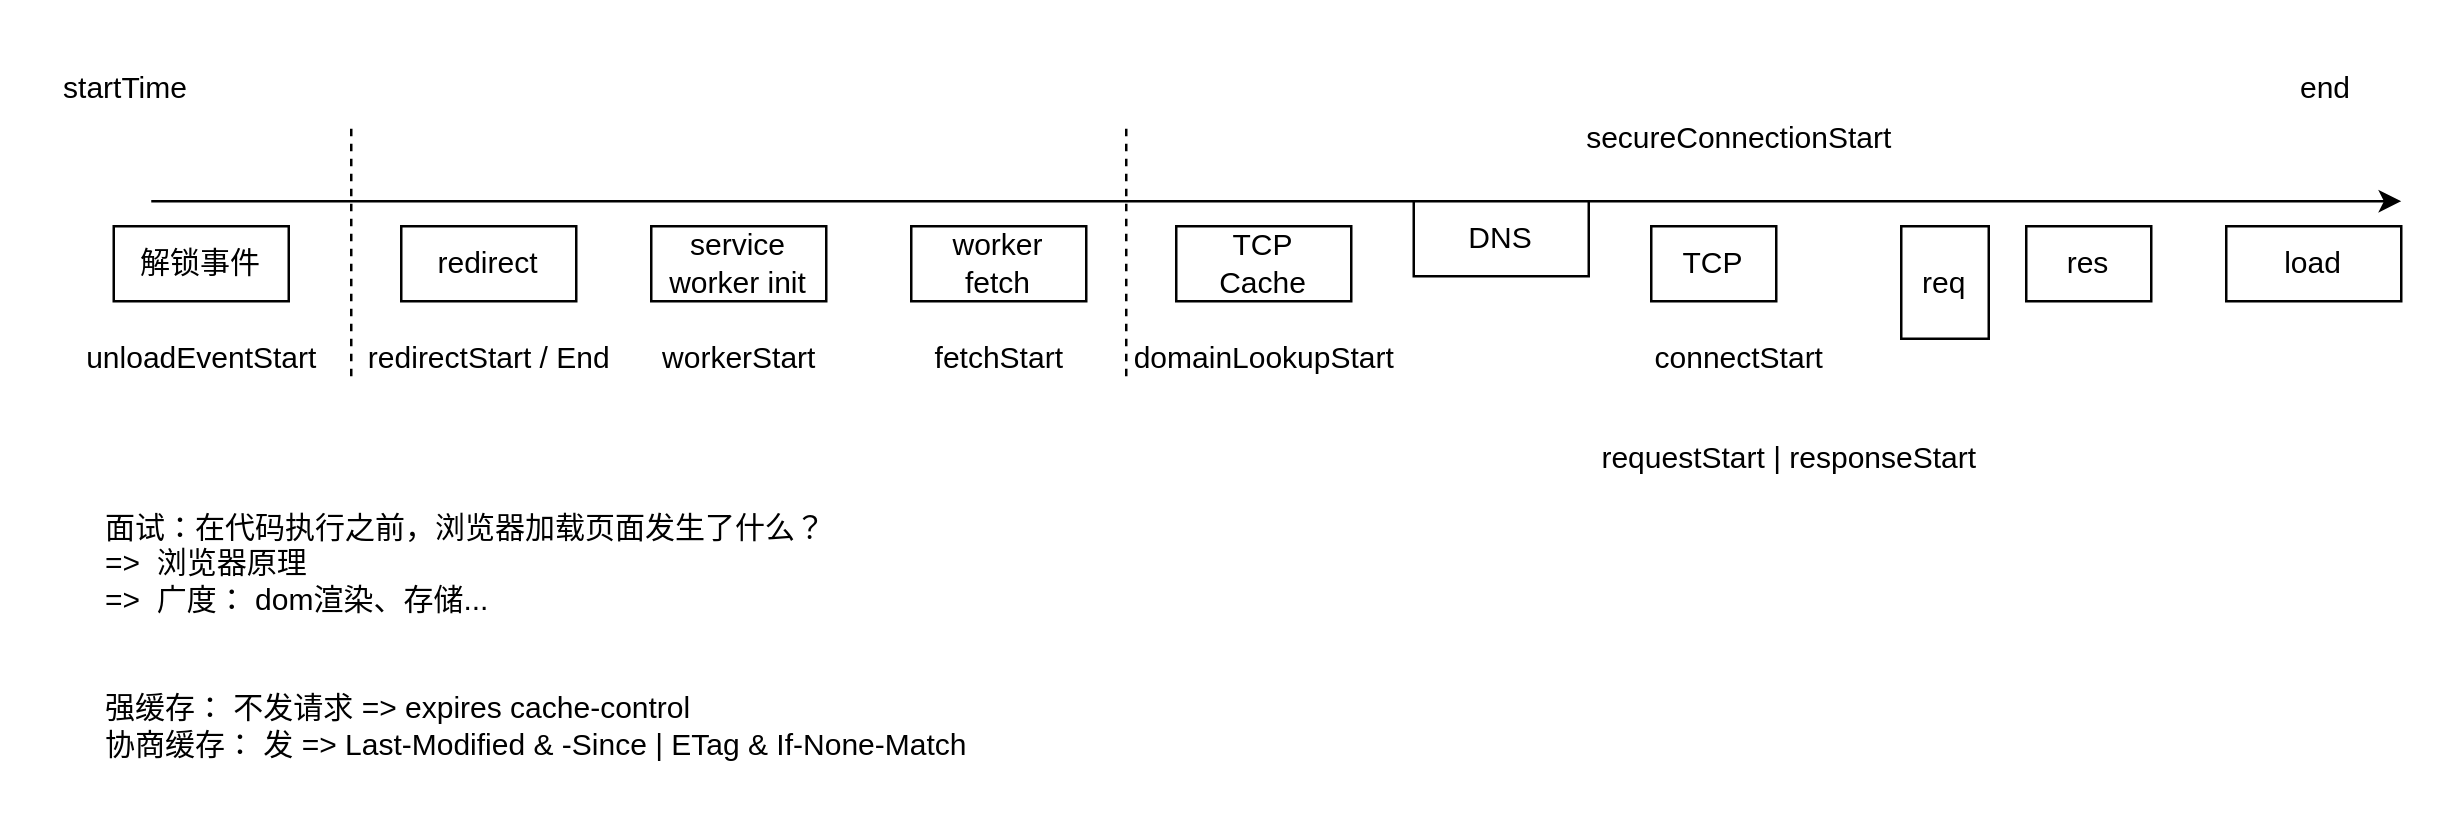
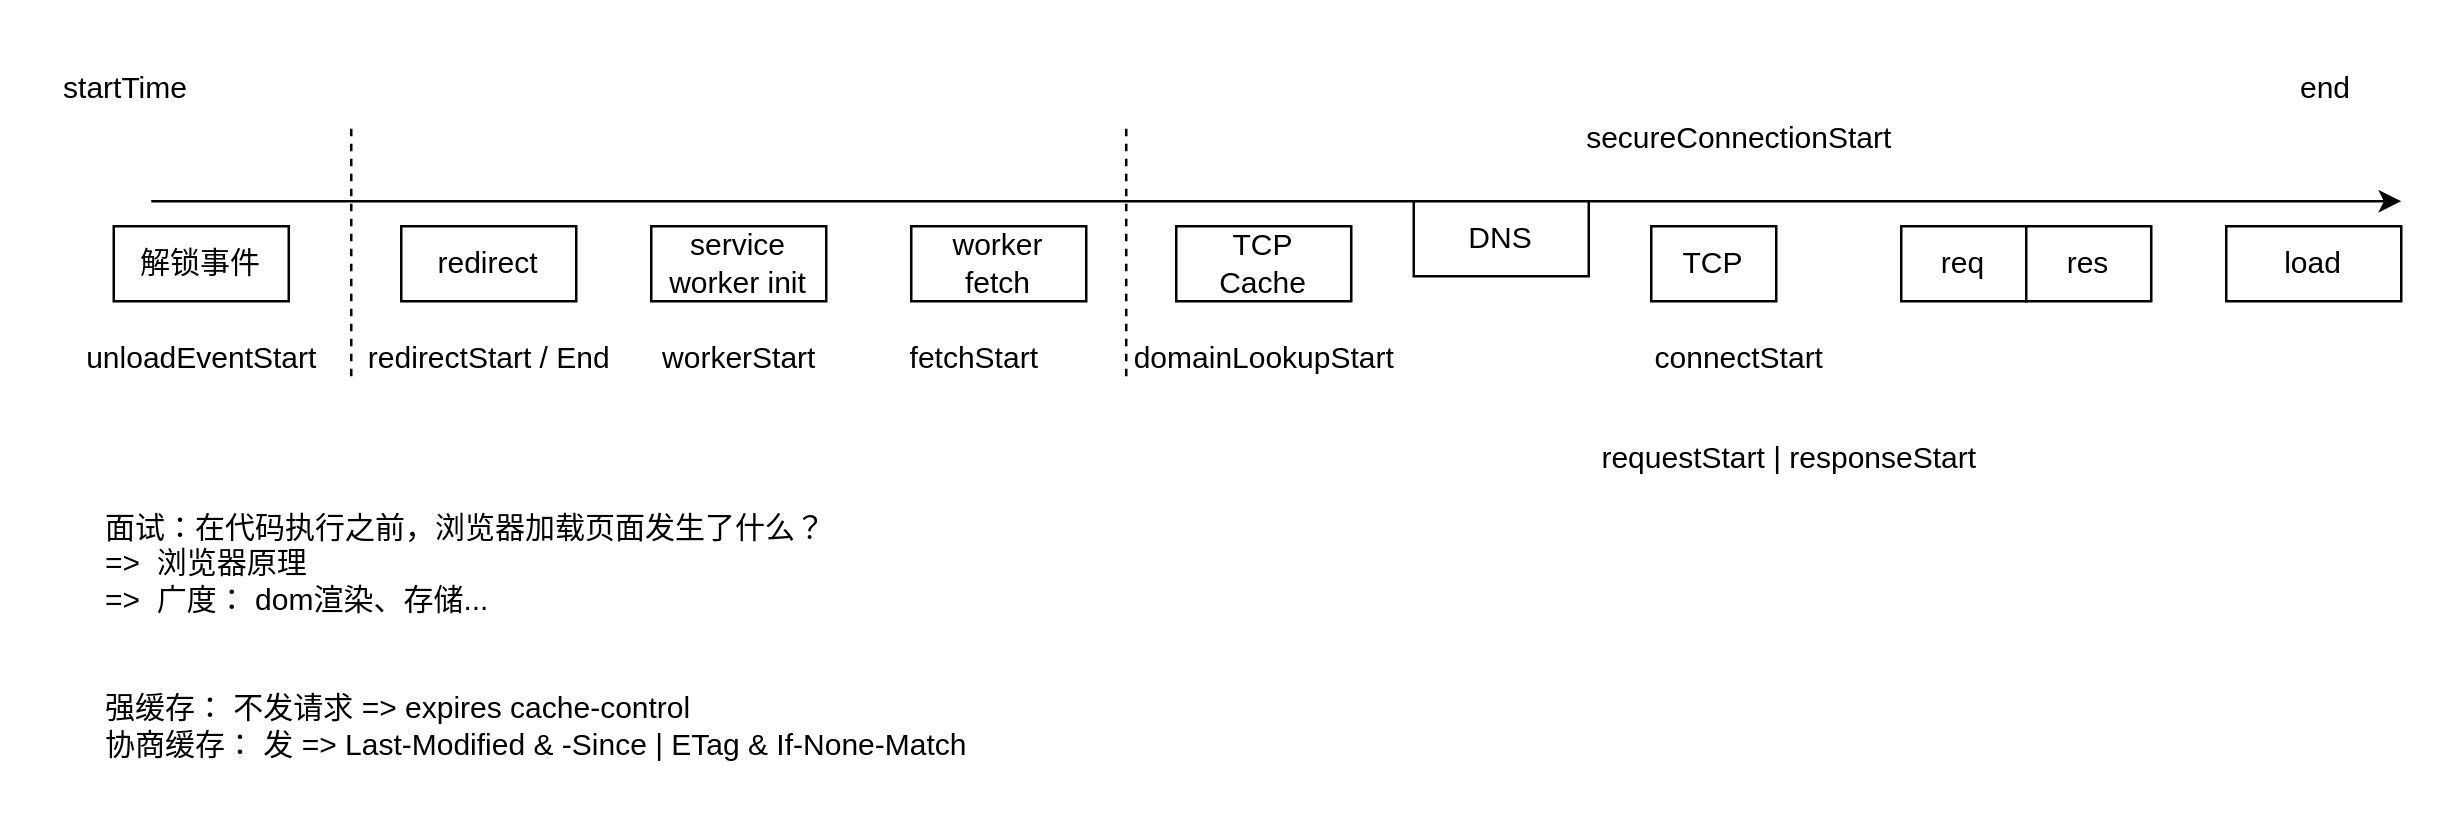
  <mxCell id="0" />
  <mxCell id="1" parent="0" />
  <mxCell id="2" value="" style="endArrow=classic;html=1;rounded=0;" edge="1" parent="1"><mxGeometry width="50" height="50" relative="1" as="geometry"><mxPoint x="60" y="80" as="sourcePoint" /><mxPoint x="960" y="80" as="targetPoint" /></mxGeometry></mxCell>
  <mxCell id="3" value="startTime" style="text;html=1;strokeColor=none;fillColor=none;align=center;verticalAlign=middle;whiteSpace=wrap;rounded=0;" vertex="1" parent="1"><mxGeometry y="20" width="60" height="30" as="geometry" x="20" /></mxCell>
  <mxCell id="4" value="end" style="text;html=1;strokeColor=none;fillColor=none;align=center;verticalAlign=middle;whiteSpace=wrap;rounded=0;" vertex="1" parent="1"><mxGeometry x="900" y="20" width="60" height="30" as="geometry" /></mxCell>
  <mxCell id="5" value="解锁事件" style="rounded=0;whiteSpace=wrap;html=1;" vertex="1" parent="1"><mxGeometry x="45" y="90" width="70" height="30" as="geometry" /></mxCell>
  <mxCell id="6" value="unloadEventStart" style="text;html=1;align=center;verticalAlign=middle;resizable=0;points=[];autosize=1;strokeColor=none;fillColor=none;" vertex="1" parent="1"><mxGeometry y="128" width="120" height="30" as="geometry" x="20" /></mxCell>
  <mxCell id="7" value="" style="endArrow=none;dashed=1;html=1;rounded=0;" edge="1" parent="1"><mxGeometry width="50" height="50" relative="1" as="geometry"><mxPoint x="140" y="150" as="sourcePoint" /><mxPoint x="140" y="50" as="targetPoint" /></mxGeometry></mxCell>
  <mxCell id="8" value="redirect" style="rounded=0;whiteSpace=wrap;html=1;" vertex="1" parent="1"><mxGeometry x="160" y="90" width="70" height="30" as="geometry" /></mxCell>
  <mxCell id="9" value="redirectStart / End" style="text;html=1;align=center;verticalAlign=middle;resizable=0;points=[];autosize=1;strokeColor=none;fillColor=none;" vertex="1" parent="1"><mxGeometry x="135" y="128" width="120" height="30" as="geometry" /></mxCell>
  <mxCell id="10" value="service&lt;br&gt;worker init" style="rounded=0;whiteSpace=wrap;html=1;" vertex="1" parent="1"><mxGeometry x="260" y="90" width="70" height="30" as="geometry" /></mxCell>
  <mxCell id="11" value="workerStart" style="text;html=1;align=center;verticalAlign=middle;resizable=0;points=[];autosize=1;strokeColor=none;fillColor=none;" vertex="1" parent="1"><mxGeometry x="255" y="128" width="80" height="30" as="geometry" /></mxCell>
  <mxCell id="12" value="worker&lt;br&gt;fetch" style="rounded=0;whiteSpace=wrap;html=1;" vertex="1" parent="1"><mxGeometry x="364" y="90" width="70" height="30" as="geometry" /></mxCell>
- <mxCell id="13" value="fetchStart" style="text;html=1;align=center;verticalAlign=middle;resizable=0;points=[];autosize=1;strokeColor=none;fillColor=none;" vertex="1" parent="1"><mxGeometry x="364" y="128" width="70" height="30" as="geometry" /></mxCell>
+ <mxCell id="13" value="fetchStart" style="text;html=1;align=center;verticalAlign=middle;resizable=0;points=[];autosize=1;strokeColor=none;fillColor=none;" vertex="1" parent="1"><mxGeometry x="354" y="128" width="70" height="30" as="geometry" /></mxCell>
  <mxCell id="14" value="" style="endArrow=none;dashed=1;html=1;rounded=0;" edge="1" parent="1"><mxGeometry width="50" height="50" relative="1" as="geometry"><mxPoint x="450" y="150" as="sourcePoint" /><mxPoint x="450" y="50" as="targetPoint" /></mxGeometry></mxCell>
  <mxCell id="15" value="TCP&lt;br&gt;Cache" style="rounded=0;whiteSpace=wrap;html=1;" vertex="1" parent="1"><mxGeometry x="470" y="90" width="70" height="30" as="geometry" /></mxCell>
  <mxCell id="16" value="load" style="rounded=0;whiteSpace=wrap;html=1;" vertex="1" parent="1"><mxGeometry x="890" y="90" width="70" height="30" as="geometry" /></mxCell>
  <mxCell id="17" value="domainLookupStart" style="text;html=1;align=center;verticalAlign=middle;resizable=0;points=[];autosize=1;strokeColor=none;fillColor=none;" vertex="1" parent="1"><mxGeometry x="440" y="128" width="130" height="30" as="geometry" /></mxCell>
  <mxCell id="18" value="DNS" style="rounded=0;whiteSpace=wrap;html=1;" vertex="1" parent="1"><mxGeometry x="565" y="80" width="70" height="30" as="geometry" /></mxCell>
  <mxCell id="19" value="TCP" style="rounded=0;whiteSpace=wrap;html=1;" vertex="1" parent="1"><mxGeometry x="660" y="90" width="50" height="30" as="geometry" /></mxCell>
  <mxCell id="20" value="connectStart" style="text;html=1;align=center;verticalAlign=middle;resizable=0;points=[];autosize=1;strokeColor=none;fillColor=none;" vertex="1" parent="1"><mxGeometry x="650" y="128" width="90" height="30" as="geometry" /></mxCell>
- <mxCell id="21" value="req" style="rounded=0;whiteSpace=wrap;html=1;" vertex="1" parent="1"><mxGeometry x="760" y="90" width="35" height="45" as="geometry" /></mxCell>
+ <mxCell id="21" value="req" style="rounded=0;whiteSpace=wrap;html=1;" vertex="1" parent="1"><mxGeometry x="760" y="90" width="50" height="30" as="geometry" /></mxCell>
  <mxCell id="22" value="res" style="rounded=0;whiteSpace=wrap;html=1;" vertex="1" parent="1"><mxGeometry x="810" y="90" width="50" height="30" as="geometry" /></mxCell>
  <mxCell id="23" value="requestStart | responseStart" style="text;html=1;align=center;verticalAlign=middle;resizable=0;points=[];autosize=1;strokeColor=none;fillColor=none;" vertex="1" parent="1"><mxGeometry x="630" y="168" width="170" height="30" as="geometry" /></mxCell>
  <mxCell id="24" value="面试：在代码执行之前，浏览器加载页面发生了什么？&lt;br&gt;=&amp;gt;&amp;nbsp; 浏览器原理&lt;br&gt;=&amp;gt;&amp;nbsp; 广度： dom渲染、存储..." style="text;html=1;align=left;verticalAlign=middle;resizable=0;points=[];autosize=1;strokeColor=none;fillColor=none;" vertex="1" parent="1"><mxGeometry x="40" y="195" width="310" height="60" as="geometry" /></mxCell>
  <mxCell id="25" value="secureConnectionStart" style="text;html=1;align=center;verticalAlign=middle;resizable=0;points=[];autosize=1;strokeColor=none;fillColor=none;" vertex="1" parent="1"><mxGeometry x="620" y="40" width="150" height="30" as="geometry" /></mxCell>
  <mxCell id="26" value="&lt;div style=&quot;&quot;&gt;&lt;span style=&quot;background-color: initial;&quot;&gt;强缓存： 不发请求 =&amp;gt; expires cache-control&lt;/span&gt;&lt;/div&gt;协商缓存： 发 =&amp;gt; Last-Modified &amp;amp; -Since | ETag &amp;amp; If-None-Match" style="text;html=1;align=left;verticalAlign=middle;resizable=0;points=[];autosize=1;strokeColor=none;fillColor=none;" vertex="1" parent="1"><mxGeometry x="40" y="270" width="370" height="40" as="geometry" /></mxCell>
